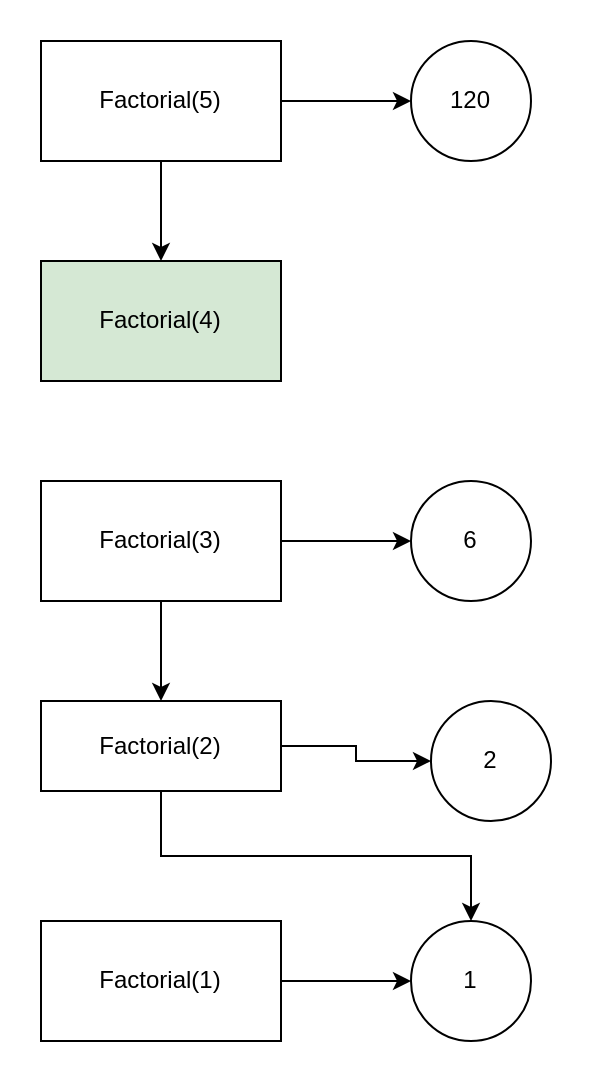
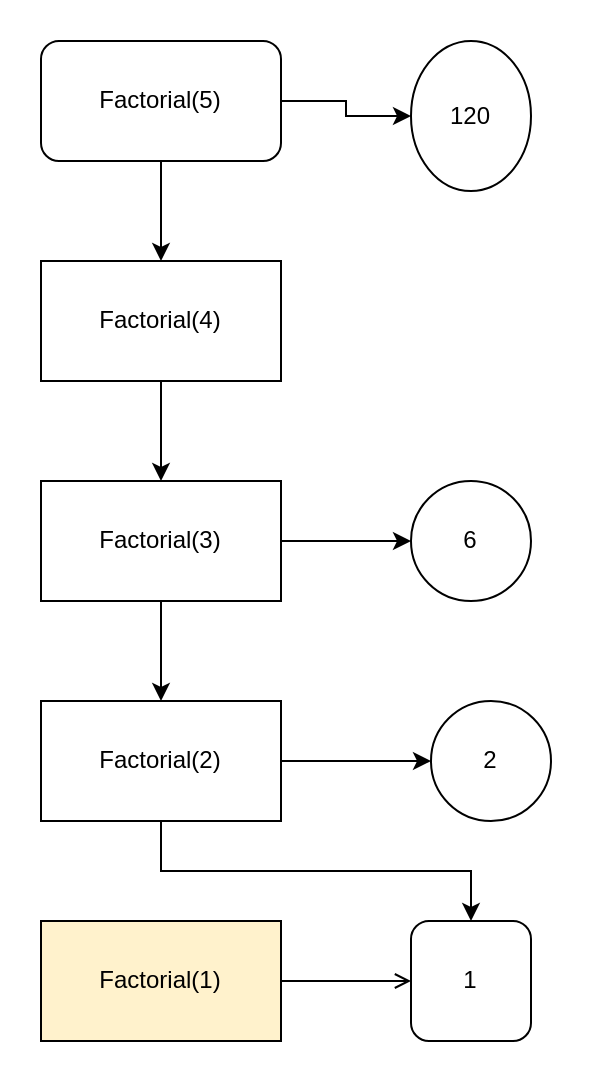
  <mxCell id="0" />
  <mxCell id="1" parent="0" />
  <mxCell id="2" style="edgeStyle=orthogonalEdgeStyle;rounded=0;orthogonalLoop=1;jettySize=auto;html=1;exitX=1;exitY=0.5;exitDx=0;exitDy=0;entryX=0;entryY=0.5;entryDx=0;entryDy=0;" edge="1" parent="1" source="4" target="5"><mxGeometry relative="1" as="geometry" /></mxCell>
  <mxCell id="3" style="edgeStyle=orthogonalEdgeStyle;rounded=0;orthogonalLoop=1;jettySize=auto;html=1;exitX=0.5;exitY=1;exitDx=0;exitDy=0;entryX=0.5;entryY=0;entryDx=0;entryDy=0;" edge="1" parent="1" source="4" target="7"><mxGeometry relative="1" as="geometry" /></mxCell>
- <mxCell id="4" value="Factorial(5)" style="rounded=0;whiteSpace=wrap;html=1;" vertex="1" parent="1"><mxGeometry x="20" y="20" width="120" height="60" as="geometry" /></mxCell>
- <mxCell id="5" value="120" style="ellipse;whiteSpace=wrap;html=1;aspect=fixed;" vertex="1" parent="1"><mxGeometry x="205" y="20" width="60" height="60" as="geometry" /></mxCell>
- <mxCell id="7" value="Factorial(4)" style="rounded=0;whiteSpace=wrap;html=1;fillColor=#d5e8d4;" vertex="1" parent="1"><mxGeometry x="20" y="130" width="120" height="60" as="geometry" /></mxCell>
+ <mxCell id="4" value="Factorial(5)" style="whiteSpace=wrap;html=1;rounded=1;" vertex="1" parent="1"><mxGeometry x="20" y="20" width="120" height="60" as="geometry" /></mxCell>
+ <mxCell id="5" value="120" style="ellipse;whiteSpace=wrap;html=1;aspect=fixed;" vertex="1" parent="1"><mxGeometry x="205" y="20" width="60" height="75" as="geometry" /></mxCell>
+ <mxCell id="6" style="edgeStyle=orthogonalEdgeStyle;rounded=0;orthogonalLoop=1;jettySize=auto;html=1;exitX=0.5;exitY=1;exitDx=0;exitDy=0;entryX=0.5;entryY=0;entryDx=0;entryDy=0;" edge="1" parent="1" source="7" target="10"><mxGeometry relative="1" as="geometry" /></mxCell>
+ <mxCell id="7" value="Factorial(4)" style="rounded=0;whiteSpace=wrap;html=1;" vertex="1" parent="1"><mxGeometry x="20" y="130" width="120" height="60" as="geometry" /></mxCell>
  <mxCell id="8" style="edgeStyle=orthogonalEdgeStyle;rounded=0;orthogonalLoop=1;jettySize=auto;html=1;exitX=1;exitY=0.5;exitDx=0;exitDy=0;entryX=0;entryY=0.5;entryDx=0;entryDy=0;" edge="1" parent="1" source="10" target="11"><mxGeometry relative="1" as="geometry" /></mxCell>
  <mxCell id="9" style="edgeStyle=orthogonalEdgeStyle;rounded=0;orthogonalLoop=1;jettySize=auto;html=1;exitX=0.5;exitY=1;exitDx=0;exitDy=0;entryX=0.5;entryY=0;entryDx=0;entryDy=0;" edge="1" parent="1" source="10" target="14"><mxGeometry relative="1" as="geometry" /></mxCell>
  <mxCell id="10" value="Factorial(3)" style="rounded=0;whiteSpace=wrap;html=1;" vertex="1" parent="1"><mxGeometry x="20" y="240" width="120" height="60" as="geometry" /></mxCell>
  <mxCell id="11" value="6" style="ellipse;whiteSpace=wrap;html=1;aspect=fixed;" vertex="1" parent="1"><mxGeometry x="205" y="240" width="60" height="60" as="geometry" /></mxCell>
  <mxCell id="12" style="edgeStyle=orthogonalEdgeStyle;rounded=0;orthogonalLoop=1;jettySize=auto;html=1;exitX=1;exitY=0.5;exitDx=0;exitDy=0;entryX=0;entryY=0.5;entryDx=0;entryDy=0;" edge="1" parent="1" source="14" target="15"><mxGeometry relative="1" as="geometry" /></mxCell>
  <mxCell id="13" style="edgeStyle=orthogonalEdgeStyle;rounded=0;orthogonalLoop=1;jettySize=auto;html=1;exitX=0.5;exitY=1;exitDx=0;exitDy=0;" edge="1" parent="1" source="14" target="18"><mxGeometry relative="1" as="geometry" /></mxCell>
- <mxCell id="14" value="Factorial(2)" style="rounded=0;whiteSpace=wrap;html=1;" vertex="1" parent="1"><mxGeometry x="20" y="350" width="120" height="45" as="geometry" /></mxCell>
+ <mxCell id="14" value="Factorial(2)" style="rounded=0;whiteSpace=wrap;html=1;" vertex="1" parent="1"><mxGeometry x="20" y="350" width="120" height="60" as="geometry" /></mxCell>
  <mxCell id="15" value="2" style="ellipse;whiteSpace=wrap;html=1;aspect=fixed;" vertex="1" parent="1"><mxGeometry x="215" y="350" width="60" height="60" as="geometry" /></mxCell>
- <mxCell id="16" style="edgeStyle=orthogonalEdgeStyle;rounded=0;orthogonalLoop=1;jettySize=auto;html=1;exitX=1;exitY=0.5;exitDx=0;exitDy=0;entryX=0;entryY=0.5;entryDx=0;entryDy=0;" edge="1" parent="1" source="17" target="18"><mxGeometry relative="1" as="geometry" /></mxCell>
- <mxCell id="17" value="Factorial(1)" style="rounded=0;whiteSpace=wrap;html=1;" vertex="1" parent="1"><mxGeometry x="20" y="460" width="120" height="60" as="geometry" /></mxCell>
- <mxCell id="18" value="1" style="ellipse;whiteSpace=wrap;html=1;aspect=fixed;" vertex="1" parent="1"><mxGeometry x="205" y="460" width="60" height="60" as="geometry" /></mxCell>
+ <mxCell id="16" style="edgeStyle=orthogonalEdgeStyle;rounded=0;orthogonalLoop=1;jettySize=auto;html=1;exitX=1;exitY=0.5;exitDx=0;exitDy=0;entryX=0;entryY=0.5;entryDx=0;entryDy=0;endArrow=open;" edge="1" parent="1" source="17" target="18"><mxGeometry relative="1" as="geometry" /></mxCell>
+ <mxCell id="17" value="Factorial(1)" style="rounded=0;whiteSpace=wrap;html=1;fillColor=#fff2cc;" vertex="1" parent="1"><mxGeometry x="20" y="460" width="120" height="60" as="geometry" /></mxCell>
+ <mxCell id="18" value="1" style="whiteSpace=wrap;html=1;aspect=fixed;rounded=1;" vertex="1" parent="1"><mxGeometry x="205" y="460" width="60" height="60" as="geometry" /></mxCell>
